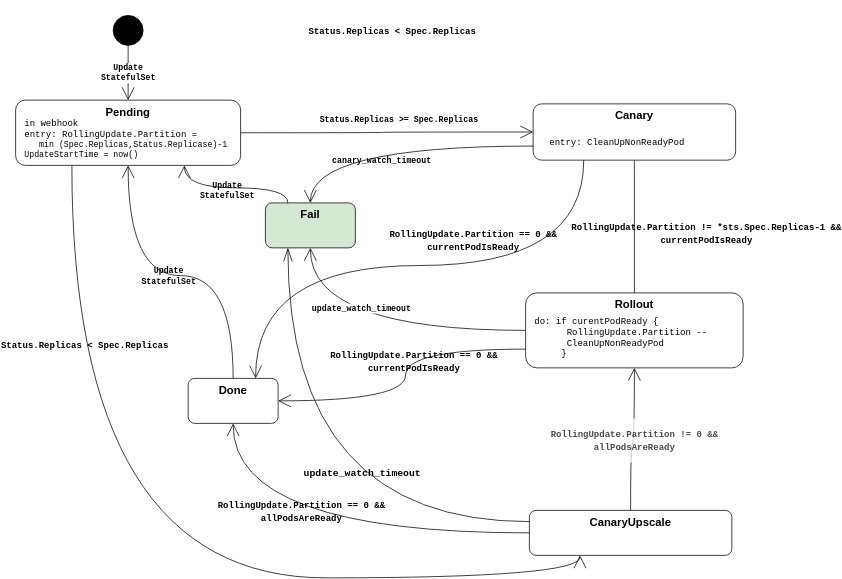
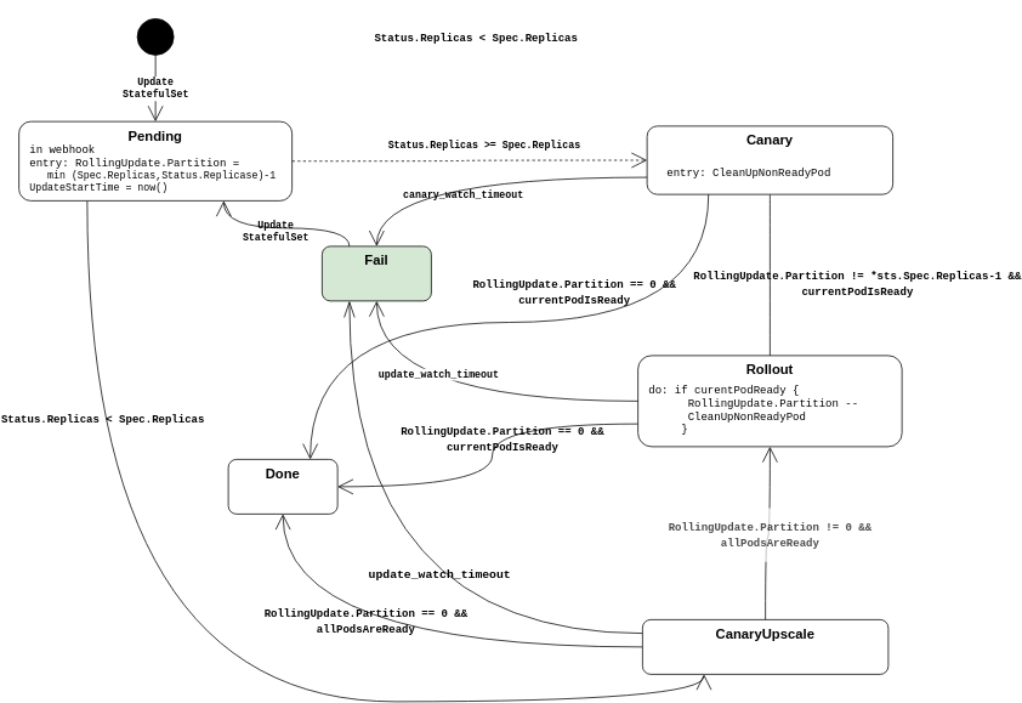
  <mxCell id="0" />
  <mxCell id="1" parent="0" />
  <mxCell id="2" value="&lt;span style=&quot;font-weight: 700&quot;&gt;Update&lt;/span&gt;&lt;br style=&quot;font-weight: 700&quot;&gt;&lt;span style=&quot;font-weight: 700&quot;&gt;StatefulSet&lt;/span&gt;" style="edgeStyle=none;rounded=0;orthogonalLoop=1;jettySize=auto;html=1;exitX=0.5;exitY=1;exitDx=0;exitDy=0;entryX=0.5;entryY=0;entryDx=0;entryDy=0;startFill=0;endArrow=open;endFill=0;endSize=15;strokeWidth=1;fontFamily=Courier New;fontSize=11;" parent="1" source="3" target="6" edge="1"><mxGeometry relative="1" as="geometry" /></mxCell>
  <mxCell id="3" value="" style="shape=ellipse;html=1;fillColor=#000000;fontSize=18;fontColor=#ffffff;" parent="1" vertex="1"><mxGeometry x="150" y="20" width="40" height="40" as="geometry" /></mxCell>
  <mxCell id="4" style="rounded=0;orthogonalLoop=1;jettySize=auto;html=1;exitX=0.25;exitY=1;exitDx=0;exitDy=0;entryX=0.25;entryY=1;entryDx=0;entryDy=0;fontSize=15;strokeWidth=1;startArrow=none;startFill=0;endArrow=open;endFill=0;endSize=15;edgeStyle=orthogonalEdgeStyle;curved=1;" parent="1" source="6" target="16" edge="1"><mxGeometry relative="1" as="geometry" /></mxCell>
  <mxCell id="5" value="Status.Replicas &amp;lt; Spec.Replicas" style="text;html=1;resizable=0;points=[];align=center;verticalAlign=middle;labelBackgroundColor=none;fontSize=12;fontFamily=Courier New;fontStyle=1" parent="4" vertex="1" connectable="0"><mxGeometry x="-0.03" y="-1" relative="1" as="geometry"><mxPoint x="-44" y="-311" as="offset" /></mxGeometry></mxCell>
  <mxCell id="6" value="Pending" style="rounded=1;whiteSpace=wrap;html=1;verticalAlign=top;fontSize=15;fontStyle=1" parent="1" vertex="1"><mxGeometry x="20" y="133" width="300" height="87" as="geometry" /></mxCell>
  <mxCell id="7" style="edgeStyle=orthogonalEdgeStyle;rounded=0;orthogonalLoop=1;jettySize=auto;html=1;exitX=0;exitY=0.75;exitDx=0;exitDy=0;entryX=1;entryY=0.5;entryDx=0;entryDy=0;startFill=0;endArrow=open;endFill=0;endSize=15;strokeWidth=1;fontFamily=Courier New;fontSize=11;curved=1;" parent="1" source="24" target="21" edge="1"><mxGeometry relative="1" as="geometry" /></mxCell>
  <mxCell id="8" value="&lt;span style=&quot;color: rgba(0 , 0 , 0 , 0) ; font-family: monospace ; font-size: 0px ; background-color: rgb(248 , 249 , 250)&quot;&gt;%3CmxGraphModel%3E%3Croot%3E%3CmxCell%20id%3D%220%22%2F%3E%3CmxCell%20id%3D%221%22%20parent%3D%220%22%2F%3E%3CmxCell%20id%3D%222%22%20value%3D%22%26lt%3Bpre%20style%3D%26quot%3Bfont-size%3A%209.8pt%26quot%3B%26gt%3B%26lt%3Bfont%20face%3D%26quot%3BCourier%20New%26quot%3B%20style%3D%26quot%3Bfont-size%3A%2012px%26quot%3B%26gt%3B%26lt%3Bb%26gt%3BRollingUpdate.Partition%20!%3D%20*sts.Spec.Replicas-%26lt%3Bspan%20style%3D%26quot%3Bcolor%3A%20rgb(0%20%2C%200%20%2C%20255)%26quot%3B%26gt%3B1%26lt%3B%2Fspan%26gt%3B%26lt%3B%2Fb%26gt%3B%26lt%3B%2Ffont%26gt%3B%26lt%3B%2Fpre%26gt%3B%22%20style%3D%22text%3Bhtml%3D1%3Bresizable%3D0%3Bpoints%3D%5B%5D%3Balign%3Dcenter%3BverticalAlign%3Dmiddle%3BlabelBackgroundColor%3D%23ffffff%3BfontSize%3D11%3BfontFamily%3DCourier%20New%3B%22%20vertex%3D%221%22%20connectable%3D%220%22%20parent%3D%221%22%3E%3CmxGeometry%20x%3D%22561%22%20y%3D%22348%22%20as%3D%22geometry%22%3E%3CmxPoint%20as%3D%22offset%22%2F%3E%3C%2FmxGeometry%3E%3C%2FmxCell%3E%3C%2Froot%3E%3C%2FmxGraphModel%3&lt;/span&gt;" style="text;html=1;resizable=0;points=[];align=center;verticalAlign=middle;labelBackgroundColor=#ffffff;fontSize=11;fontFamily=Courier New;" parent="7" vertex="1" connectable="0"><mxGeometry x="0.049" y="1" relative="1" as="geometry"><mxPoint as="offset" /></mxGeometry></mxCell>
  <mxCell id="9" value="&lt;pre style=&quot;font-size: 9.8pt&quot;&gt;&lt;font face=&quot;Courier New&quot; style=&quot;font-size: 12px&quot;&gt;&lt;b&gt;RollingUpdate.Partition == 0 &amp;amp;&amp;amp;&lt;br&gt;currentPodIsReady&lt;/b&gt;&lt;/font&gt;&lt;/pre&gt;" style="text;html=1;resizable=0;points=[];align=center;verticalAlign=middle;labelBackgroundColor=none;fontSize=11;fontFamily=Courier New;" parent="7" vertex="1" connectable="0"><mxGeometry x="0.0" y="-2" relative="1" as="geometry"><mxPoint x="12" y="-25" as="offset" /></mxGeometry></mxCell>
  <mxCell id="10" value="&lt;pre style=&quot;font-size: 9.8pt&quot;&gt;&lt;font face=&quot;Courier New&quot; style=&quot;font-size: 12px&quot;&gt;&lt;b&gt;RollingUpdate.Partition != 0 &amp;amp;&amp;amp;&lt;br&gt;allPodsAreReady&lt;/b&gt;&lt;/font&gt;&lt;/pre&gt;" style="edgeStyle=orthogonalEdgeStyle;rounded=0;orthogonalLoop=1;jettySize=auto;html=1;exitX=0.5;exitY=0;exitDx=0;exitDy=0;entryX=0.5;entryY=1;entryDx=0;entryDy=0;startFill=0;endArrow=open;endFill=0;endSize=15;strokeWidth=1;fontFamily=Courier New;fontSize=11;textOpacity=70;curved=1;" parent="1" source="16" target="24" edge="1"><mxGeometry relative="1" as="geometry"><mxPoint as="offset" /></mxGeometry></mxCell>
  <mxCell id="11" value="&lt;span style=&quot;color: rgba(0, 0, 0, 0); font-family: monospace; font-size: 0px;&quot;&gt;%3CmxGraphModel%3E%3Croot%3E%3CmxCell%20id%3D%220%22%2F%3E%3CmxCell%20id%3D%221%22%20parent%3D%220%22%2F%3E%3CmxCell%20id%3D%222%22%20value%3D%22%26lt%3Bpre%20style%3D%26quot%3Bfont-size%3A%209.8pt%26quot%3B%26gt%3B%26lt%3Bfont%20face%3D%26quot%3BCourier%20New%26quot%3B%20style%3D%26quot%3Bfont-size%3A%2012px%26quot%3B%26gt%3B%26lt%3Bb%26gt%3BRollingUpdate.Partition%20%3D%3D%200%20%26amp%3Bamp%3B%26amp%3Bamp%3B%26lt%3Bbr%26gt%3BallPodsAreReady%26lt%3B%2Fb%26gt%3B%26lt%3B%2Ffont%26gt%3B%26lt%3B%2Fpre%26gt%3B%22%20style%3D%22text%3Bhtml%3D1%3Bresizable%3D0%3Bpoints%3D%5B%5D%3Balign%3Dcenter%3BverticalAlign%3Dmiddle%3BlabelBackgroundColor%3D%23ffffff%3BfontSize%3D11%3BfontFamily%3DCourier%20New%3B%22%20vertex%3D%221%22%20connectable%3D%220%22%20parent%3D%221%22%3E%3CmxGeometry%20x%3D%22238.641%22%20y%3D%22714.317%22%20as%3D%22geometry%22%3E%3CmxPoint%20as%3D%22offset%22%2F%3E%3C%2FmxGeometry%3E%3C%2FmxCell%3E%3C%2Froot%3E%3C%2FmxGraphModel%3&lt;/span&gt;&lt;span style=&quot;color: rgba(0, 0, 0, 0); font-family: monospace; font-size: 0px;&quot;&gt;%3CmxGraphModel%3E%3Croot%3E%3CmxCell%20id%3D%220%22%2F%3E%3CmxCell%20id%3D%221%22%20parent%3D%220%22%2F%3E%3CmxCell%20id%3D%222%22%20value%3D%22%26lt%3Bpre%20style%3D%26quot%3Bfont-size%3A%209.8pt%26quot%3B%26gt%3B%26lt%3Bfont%20face%3D%26quot%3BCourier%20New%26quot%3B%20style%3D%26quot%3Bfont-size%3A%2012px%26quot%3B%26gt%3B%26lt%3Bb%26gt%3BRollingUpdate.Partition%20%3D%3D%200%20%26amp%3Bamp%3B%26amp%3Bamp%3B%26lt%3Bbr%26gt%3BallPodsAreReady%26lt%3B%2Fb%26gt%3B%26lt%3B%2Ffont%26gt%3B%26lt%3B%2Fpre%26gt%3B%22%20style%3D%22text%3Bhtml%3D1%3Bresizable%3D0%3Bpoints%3D%5B%5D%3Balign%3Dcenter%3BverticalAlign%3Dmiddle%3BlabelBackgroundColor%3D%23ffffff%3BfontSize%3D11%3BfontFamily%3DCourier%20New%3B%22%20vertex%3D%221%22%20connectable%3D%220%22%20parent%3D%221%22%3E%3CmxGeometry%20x%3D%22238.641%22%20y%3D%22714.317%22%20as%3D%22geometry%22%3E%3CmxPoint%20as%3D%22offset%22%2F%3E%3C%2FmxGeometry%3E%3C%2FmxCell%3E%3C%2Froot%3E%3C%2FmxGraphModel%3E&lt;/span&gt;" style="text;html=1;resizable=0;points=[];align=center;verticalAlign=middle;labelBackgroundColor=none;fontSize=11;fontFamily=Courier New;" parent="10" vertex="1" connectable="0"><mxGeometry x="0.002" y="3" relative="1" as="geometry"><mxPoint as="offset" /></mxGeometry></mxCell>
  <mxCell id="12" style="edgeStyle=orthogonalEdgeStyle;rounded=0;orthogonalLoop=1;jettySize=auto;html=1;exitX=0;exitY=0.5;exitDx=0;exitDy=0;entryX=0.5;entryY=1;entryDx=0;entryDy=0;startFill=0;endArrow=open;endFill=0;endSize=15;strokeWidth=1;fontFamily=Courier New;fontSize=11;curved=1;" parent="1" source="16" target="21" edge="1"><mxGeometry relative="1" as="geometry" /></mxCell>
  <mxCell id="13" value="&lt;pre style=&quot;font-size: 9.8pt&quot;&gt;&lt;font face=&quot;Courier New&quot; style=&quot;font-size: 12px&quot;&gt;&lt;b&gt;RollingUpdate.Partition == 0 &amp;amp;&amp;amp;&lt;br&gt;allPodsAreReady&lt;/b&gt;&lt;/font&gt;&lt;/pre&gt;" style="text;html=1;resizable=0;points=[];align=center;verticalAlign=middle;labelBackgroundColor=none;fontSize=11;fontFamily=Courier New;" parent="12" vertex="1" connectable="0"><mxGeometry x="0.133" y="-3" relative="1" as="geometry"><mxPoint x="1" y="-27" as="offset" /></mxGeometry></mxCell>
  <mxCell id="14" style="edgeStyle=orthogonalEdgeStyle;curved=1;rounded=0;orthogonalLoop=1;jettySize=auto;html=1;exitX=0;exitY=0.25;exitDx=0;exitDy=0;entryX=0.25;entryY=1;entryDx=0;entryDy=0;endArrow=openThin;endFill=0;endSize=16;" parent="1" source="16" target="18" edge="1"><mxGeometry relative="1" as="geometry" /></mxCell>
  <mxCell id="15" value="&lt;b style=&quot;font-family: &amp;quot;courier new&amp;quot;; font-size: 13px;&quot;&gt;update_watch_timeout&lt;/b&gt;" style="text;html=1;resizable=0;points=[];align=center;verticalAlign=middle;labelBackgroundColor=none;fontSize=13;" parent="14" vertex="1" connectable="0"><mxGeometry x="-0.437" y="-16" relative="1" as="geometry"><mxPoint x="-31" y="-49" as="offset" /></mxGeometry></mxCell>
  <mxCell id="16" value="CanaryUpscale" style="rounded=1;whiteSpace=wrap;html=1;verticalAlign=top;fontSize=15;fontStyle=1" parent="1" vertex="1"><mxGeometry x="705" y="680" width="270" height="60" as="geometry" /></mxCell>
  <mxCell id="17" style="edgeStyle=orthogonalEdgeStyle;curved=1;rounded=0;orthogonalLoop=1;jettySize=auto;html=1;exitX=0.25;exitY=0;exitDx=0;exitDy=0;entryX=0.75;entryY=1;entryDx=0;entryDy=0;startFill=0;endArrow=open;endFill=0;endSize=15;strokeWidth=1;fontFamily=Courier New;" parent="1" source="18" target="6" edge="1"><mxGeometry relative="1" as="geometry" /></mxCell>
  <mxCell id="18" value="Fail" style="rounded=1;whiteSpace=wrap;html=1;verticalAlign=top;fontSize=15;fontStyle=1;fillColor=#d5e8d4;" parent="1" vertex="1"><mxGeometry x="353" y="270" width="120" height="60" as="geometry" /></mxCell>
- <mxCell id="19" style="edgeStyle=orthogonalEdgeStyle;rounded=0;orthogonalLoop=1;jettySize=auto;html=1;exitX=0.5;exitY=0;exitDx=0;exitDy=0;startFill=0;endArrow=open;endFill=0;endSize=15;strokeWidth=1;fontFamily=Courier New;fontSize=11;curved=1;" parent="1" source="21" target="6" edge="1"><mxGeometry relative="1" as="geometry" /></mxCell>
- <mxCell id="20" value="Update&lt;br&gt;StatefulSet" style="text;html=1;resizable=0;points=[];align=center;verticalAlign=middle;labelBackgroundColor=none;fontSize=11;fontFamily=Courier New;fontStyle=1" parent="19" vertex="1" connectable="0"><mxGeometry x="0.056" relative="1" as="geometry"><mxPoint as="offset" /></mxGeometry></mxCell>
  <mxCell id="21" value="Done" style="rounded=1;whiteSpace=wrap;html=1;verticalAlign=top;fontSize=15;fontStyle=1" parent="1" vertex="1"><mxGeometry x="250" y="504" width="120" height="60" as="geometry" /></mxCell>
- <mxCell id="22" value="&lt;span style=&quot;font-weight: 700&quot;&gt;Status.Replicas &amp;gt;= Spec.Replicas&lt;/span&gt;" style="edgeStyle=orthogonalEdgeStyle;rounded=0;orthogonalLoop=1;jettySize=auto;html=1;exitX=1;exitY=0.5;exitDx=0;exitDy=0;entryX=0;entryY=0.5;entryDx=0;entryDy=0;startFill=0;endArrow=open;endFill=0;endSize=15;strokeWidth=1;fontFamily=Courier New;fontSize=11;curved=1;" parent="1" source="6" target="29" edge="1"><mxGeometry x="0.084" y="16" relative="1" as="geometry"><mxPoint as="offset" /></mxGeometry></mxCell>
+ <mxCell id="22" value="&lt;span style=&quot;font-weight: 700&quot;&gt;Status.Replicas &amp;gt;= Spec.Replicas&lt;/span&gt;" style="edgeStyle=orthogonalEdgeStyle;rounded=0;orthogonalLoop=1;jettySize=auto;html=1;exitX=1;exitY=0.5;exitDx=0;exitDy=0;entryX=0;entryY=0.5;entryDx=0;entryDy=0;startFill=0;endArrow=open;endFill=0;endSize=15;strokeWidth=1;fontFamily=Courier New;fontSize=11;curved=1;dashed=1;" parent="1" source="6" target="29" edge="1"><mxGeometry x="0.084" y="16" relative="1" as="geometry"><mxPoint as="offset" /></mxGeometry></mxCell>
  <mxCell id="23" value="" style="group" parent="1" vertex="1" connectable="0"><mxGeometry x="700" y="390" width="290" height="100" as="geometry" /></mxCell>
  <mxCell id="24" value="Rollout&lt;br&gt;&lt;span style=&quot;font-weight: normal ; font-size: 12px&quot;&gt;&lt;br&gt;&lt;/span&gt;" style="rounded=1;whiteSpace=wrap;html=1;verticalAlign=top;fontSize=15;fontStyle=1;align=center;" parent="23" vertex="1"><mxGeometry width="290" height="100" as="geometry" /></mxCell>
  <mxCell id="25" value="&lt;span style=&quot;font-size: 12px&quot;&gt;do: if curentPodReady {&lt;br&gt;&lt;/span&gt;&lt;span style=&quot;font-size: 12px&quot;&gt;&amp;nbsp; &amp;nbsp; &amp;nbsp; RollingUpdate.Partition --&lt;/span&gt;&lt;br style=&quot;font-size: 12px&quot;&gt;&lt;span style=&quot;font-size: 12px&quot;&gt;&amp;nbsp; &amp;nbsp; &amp;nbsp; CleanUpNonReadyPod&lt;/span&gt;&lt;br style=&quot;font-size: 12px&quot;&gt;&lt;span style=&quot;font-size: 12px&quot;&gt;&amp;nbsp; &amp;nbsp; &amp;nbsp;}&lt;/span&gt;" style="rounded=0;whiteSpace=wrap;html=1;fontFamily=Courier New;fontSize=11;align=left;strokeColor=#FFFFFF;" parent="23" vertex="1"><mxGeometry x="10" y="30" width="260" height="60" as="geometry" /></mxCell>
  <mxCell id="26" style="edgeStyle=orthogonalEdgeStyle;rounded=0;orthogonalLoop=1;jettySize=auto;html=1;exitX=0.5;exitY=1;exitDx=0;exitDy=0;entryX=0.5;entryY=0;entryDx=0;entryDy=0;startFill=0;endArrow=none;endFill=0;endSize=15;strokeWidth=1;fontFamily=Courier New;fontSize=11;curved=1;" parent="1" source="29" target="24" edge="1"><mxGeometry relative="1" as="geometry"><mxPoint x="560" y="290" as="sourcePoint" /><mxPoint x="615" y="380" as="targetPoint" /></mxGeometry></mxCell>
  <mxCell id="27" value="&lt;pre style=&quot;font-size: 9.8pt&quot;&gt;&lt;font face=&quot;Courier New&quot; style=&quot;font-size: 12px&quot;&gt;&lt;b&gt;RollingUpdate.Partition != *sts.Spec.Replicas-1 &amp;amp;&amp;amp;&lt;br&gt;currentPodIsReady&lt;/b&gt;&lt;/font&gt;&lt;/pre&gt;" style="text;html=1;resizable=0;points=[];align=center;verticalAlign=middle;labelBackgroundColor=none;fontSize=11;fontFamily=Courier New;" parent="26" vertex="1" connectable="0"><mxGeometry x="-0.156" y="1" relative="1" as="geometry"><mxPoint x="94" y="22" as="offset" /></mxGeometry></mxCell>
  <mxCell id="28" value="" style="group" parent="1" vertex="1" connectable="0"><mxGeometry x="710" y="138" width="270" height="75" as="geometry" /></mxCell>
  <mxCell id="29" value="Canary" style="rounded=1;whiteSpace=wrap;html=1;verticalAlign=top;fontSize=15;fontStyle=1;align=center;" parent="28" vertex="1"><mxGeometry width="270" height="75" as="geometry" /></mxCell>
  <mxCell id="30" value="&lt;span style=&quot;font-size: 12px&quot;&gt;entry:&amp;nbsp;&lt;/span&gt;&lt;span style=&quot;font-size: 12px&quot;&gt;CleanUpNonReadyPod&lt;/span&gt;&lt;br style=&quot;font-size: 12px&quot;&gt;" style="whiteSpace=wrap;html=1;fontFamily=Courier New;fontSize=11;align=left;strokeColor=#FFFFFF;rounded=1;" parent="28" vertex="1"><mxGeometry x="20" y="35" width="200" height="33" as="geometry" /></mxCell>
  <mxCell id="31" style="edgeStyle=orthogonalEdgeStyle;rounded=0;orthogonalLoop=1;jettySize=auto;html=1;exitX=0;exitY=0.5;exitDx=0;exitDy=0;entryX=0.5;entryY=1;entryDx=0;entryDy=0;startFill=0;endArrow=open;endFill=0;endSize=15;strokeWidth=1;fontFamily=Courier New;fontSize=11;curved=1;" parent="1" source="24" target="18" edge="1"><mxGeometry relative="1" as="geometry" /></mxCell>
  <mxCell id="32" value="&lt;b&gt;update_watch_timeout&lt;/b&gt;" style="text;html=1;resizable=0;points=[];align=center;verticalAlign=middle;labelBackgroundColor=#ffffff;fontSize=11;fontFamily=Courier New;" parent="31" vertex="1" connectable="0"><mxGeometry x="-0.204" y="2" relative="1" as="geometry"><mxPoint x="-62" y="-32" as="offset" /></mxGeometry></mxCell>
  <mxCell id="33" style="edgeStyle=orthogonalEdgeStyle;rounded=0;orthogonalLoop=1;jettySize=auto;html=1;exitX=0;exitY=0.75;exitDx=0;exitDy=0;entryX=0.5;entryY=0;entryDx=0;entryDy=0;startFill=0;endArrow=open;endFill=0;endSize=15;strokeWidth=1;fontFamily=Courier New;fontSize=11;curved=1;" parent="1" source="29" target="18" edge="1"><mxGeometry relative="1" as="geometry" /></mxCell>
  <mxCell id="34" value="&lt;b&gt;canary_watch_timeout&lt;/b&gt;" style="text;html=1;resizable=0;points=[];align=center;verticalAlign=middle;labelBackgroundColor=none;fontSize=11;fontFamily=Courier New;" parent="33" vertex="1" connectable="0"><mxGeometry x="-0.066" y="1" relative="1" as="geometry"><mxPoint x="-29" y="18" as="offset" /></mxGeometry></mxCell>
  <mxCell id="35" value="&lt;span style=&quot;font-size: 12px&quot;&gt;in webhook&lt;br&gt;entry: RollingUpdate.Partition =&lt;br&gt;&lt;/span&gt;&amp;nbsp; &amp;nbsp;min (Spec.Replicas,Status.Replicase)-1&lt;br&gt;UpdateStartTime = now()" style="rounded=0;whiteSpace=wrap;html=1;fontFamily=Courier New;fontSize=11;align=left;strokeColor=#FFFFFF;" parent="1" vertex="1"><mxGeometry x="30" y="160" width="280" height="50" as="geometry" /></mxCell>
  <mxCell id="36" value="Update&lt;br&gt;StatefulSet" style="text;html=1;resizable=0;points=[];align=center;verticalAlign=middle;labelBackgroundColor=none;fontSize=11;fontFamily=Courier New;fontStyle=1" parent="1" vertex="1" connectable="0"><mxGeometry x="232" y="374" as="geometry"><mxPoint x="69" y="-121" as="offset" /></mxGeometry></mxCell>
  <mxCell id="37" style="rounded=0;orthogonalLoop=1;jettySize=auto;html=1;exitX=0.25;exitY=1;exitDx=0;exitDy=0;fontSize=15;strokeWidth=1;startArrow=none;startFill=0;endArrow=open;endFill=0;endSize=15;edgeStyle=orthogonalEdgeStyle;curved=1;entryX=0.75;entryY=0;entryDx=0;entryDy=0;" edge="1" parent="1" source="29" target="21"><mxGeometry relative="1" as="geometry"><mxPoint x="105" y="223" as="sourcePoint" /><mxPoint x="610" y="390" as="targetPoint" /></mxGeometry></mxCell>
  <mxCell id="38" value="Status.Replicas &amp;lt; Spec.Replicas" style="text;html=1;resizable=0;points=[];align=center;verticalAlign=middle;labelBackgroundColor=none;fontSize=12;fontFamily=Courier New;fontStyle=1" vertex="1" connectable="0" parent="37"><mxGeometry x="-0.03" y="-1" relative="1" as="geometry"><mxPoint x="-44" y="-311" as="offset" /></mxGeometry></mxCell>
  <mxCell id="39" value="&lt;pre style=&quot;font-size: 9.8pt;&quot;&gt;&lt;font face=&quot;Courier New&quot; style=&quot;font-size: 12px&quot;&gt;&lt;b&gt;RollingUpdate.Partition == 0 &amp;amp;&amp;amp;&lt;br&gt;currentPodIsReady&lt;/b&gt;&lt;/font&gt;&lt;/pre&gt;" style="text;html=1;resizable=0;points=[];align=center;verticalAlign=middle;labelBackgroundColor=none;fontColor=#000000;" vertex="1" connectable="0" parent="37"><mxGeometry x="-0.155" relative="1" as="geometry"><mxPoint x="19" y="-34" as="offset" /></mxGeometry></mxCell>
